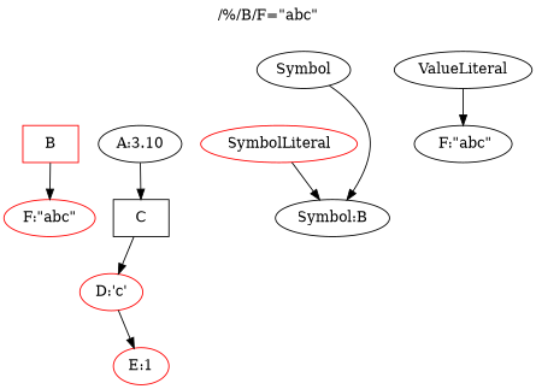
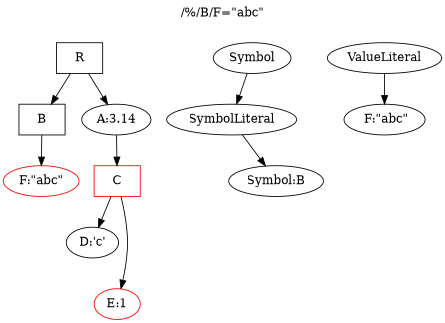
  digraph {
    label="/%/B/F=\"abc\""
    labelloc=top
-   B [color=red shape=box]
-   "A:3.14" [label="A:3.10"]
+   R [shape=box]
+   B [color=black shape=box]
+   "A:3.14"
    "F:\"abc\"" [color=red]
-   C [shape=box]
-   "D:'c'" [color=red]
+   C [shape=box color=red]
+   "D:'c'"
    "E:1" [color=red]
    n8 [label=Symbol]
-   SymbolLiteral [color=red]
+   SymbolLiteral
    "Symbol:B"
    ValueLiteral
    " F:\"abc\""
+   R -> B
+   R -> "A:3.14"
    B -> "F:\"abc\""
    "A:3.14" -> C
    C -> "D:'c'"
-   "D:'c'" -> "E:1"
-   n8 -> "Symbol:B"
+   C -> "E:1"
+   n8 -> SymbolLiteral
    SymbolLiteral -> "Symbol:B"
    ValueLiteral -> " F:\"abc\""
  }
